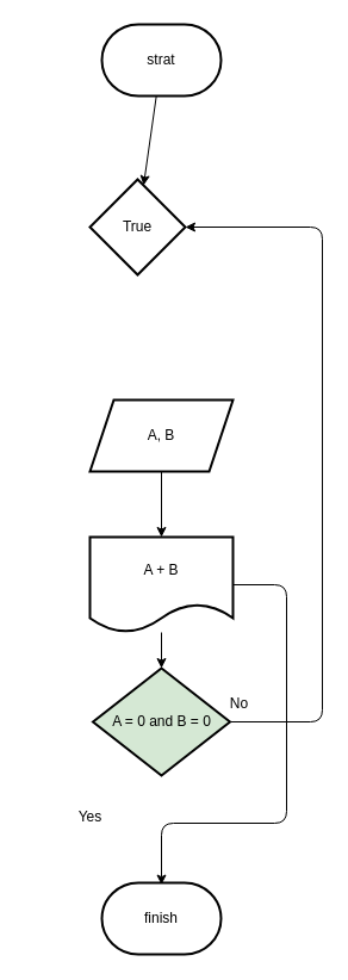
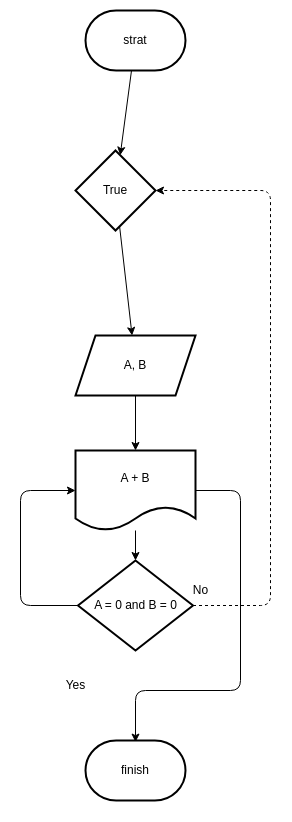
  <mxCell id="0" />
  <mxCell id="1" parent="0" />
  <mxCell id="2" value="" style="edgeStyle=none;html=1;" edge="1" parent="1" source="3" target="5"><mxGeometry relative="1" as="geometry" /></mxCell>
- <mxCell id="3" value="strat" style="strokeWidth=2;html=1;shape=mxgraph.flowchart.terminator;whiteSpace=wrap;" vertex="1" parent="1"><mxGeometry x="85" y="20" width="100" height="60" as="geometry" /></mxCell>
+ <mxCell id="3" value="strat" style="strokeWidth=2;html=1;shape=mxgraph.flowchart.terminator;whiteSpace=wrap;" vertex="1" parent="1"><mxGeometry x="85" y="10" width="100" height="60" as="geometry" /></mxCell>
+ <mxCell id="4" value="" style="edgeStyle=none;html=1;" edge="1" parent="1" source="5" target="7"><mxGeometry relative="1" as="geometry" /></mxCell>
  <mxCell id="5" value="True" style="rhombus;whiteSpace=wrap;html=1;strokeWidth=2;" vertex="1" parent="1"><mxGeometry x="75" y="150" width="80" height="80" as="geometry" /></mxCell>
  <mxCell id="6" style="edgeStyle=none;html=1;" edge="1" parent="1" source="7"><mxGeometry relative="1" as="geometry"><mxPoint x="135" y="450" as="targetPoint" /></mxGeometry></mxCell>
  <mxCell id="7" value="A, B" style="shape=parallelogram;perimeter=parallelogramPerimeter;whiteSpace=wrap;html=1;fixedSize=1;strokeWidth=2;" vertex="1" parent="1"><mxGeometry x="75" y="335" width="120" height="60" as="geometry" /></mxCell>
- <mxCell id="9" style="edgeStyle=none;html=1;entryX=1;entryY=0.5;entryDx=0;entryDy=0;" edge="1" parent="1" source="10" target="5"><mxGeometry relative="1" as="geometry"><Array as="points"><mxPoint x="270" y="605" /><mxPoint x="270" y="190" /></Array></mxGeometry></mxCell>
- <mxCell id="10" value="A = 0 and B = 0" style="rhombus;whiteSpace=wrap;html=1;strokeWidth=2;fillColor=#d5e8d4;" vertex="1" parent="1"><mxGeometry x="77.5" y="560" width="115" height="90" as="geometry" /></mxCell>
+ <mxCell id="8" style="edgeStyle=none;html=1;entryX=0;entryY=0.5;entryDx=0;entryDy=0;" edge="1" parent="1" source="10" target="13"><mxGeometry relative="1" as="geometry"><Array as="points"><mxPoint x="20" y="605" /><mxPoint x="20" y="490" /></Array></mxGeometry></mxCell>
+ <mxCell id="9" style="edgeStyle=none;html=1;entryX=1;entryY=0.5;entryDx=0;entryDy=0;dashed=1;" edge="1" parent="1" source="10" target="5"><mxGeometry relative="1" as="geometry"><Array as="points"><mxPoint x="270" y="605" /><mxPoint x="270" y="190" /></Array></mxGeometry></mxCell>
+ <mxCell id="10" value="A = 0 and B = 0" style="rhombus;whiteSpace=wrap;html=1;strokeWidth=2;" vertex="1" parent="1"><mxGeometry x="77.5" y="560" width="115" height="90" as="geometry" /></mxCell>
  <mxCell id="11" style="edgeStyle=none;html=1;" edge="1" parent="1" source="13"><mxGeometry relative="1" as="geometry"><mxPoint x="135" y="560" as="targetPoint" /></mxGeometry></mxCell>
  <mxCell id="12" style="edgeStyle=none;html=1;" edge="1" parent="1" source="13"><mxGeometry relative="1" as="geometry"><mxPoint x="135" y="741.6" as="targetPoint" /><Array as="points"><mxPoint x="240" y="490" /><mxPoint x="240" y="690" /><mxPoint x="135" y="690" /></Array></mxGeometry></mxCell>
  <mxCell id="13" value="A + B" style="shape=document;whiteSpace=wrap;html=1;boundedLbl=1;strokeWidth=2;" vertex="1" parent="1"><mxGeometry x="75" y="450" width="120" height="80" as="geometry" /></mxCell>
  <mxCell id="14" value="Yes" style="text;html=1;align=center;verticalAlign=middle;resizable=0;points=[];autosize=1;strokeColor=none;fillColor=none;" vertex="1" parent="1"><mxGeometry x="60" y="675" width="30" height="20" as="geometry" /></mxCell>
  <mxCell id="15" value="No" style="text;html=1;align=center;verticalAlign=middle;resizable=0;points=[];autosize=1;strokeColor=none;fillColor=none;" vertex="1" parent="1"><mxGeometry x="185" y="580" width="30" height="20" as="geometry" /></mxCell>
  <mxCell id="16" value="finish" style="strokeWidth=2;html=1;shape=mxgraph.flowchart.terminator;whiteSpace=wrap;" vertex="1" parent="1"><mxGeometry x="85" y="740" width="100" height="60" as="geometry" /></mxCell>
